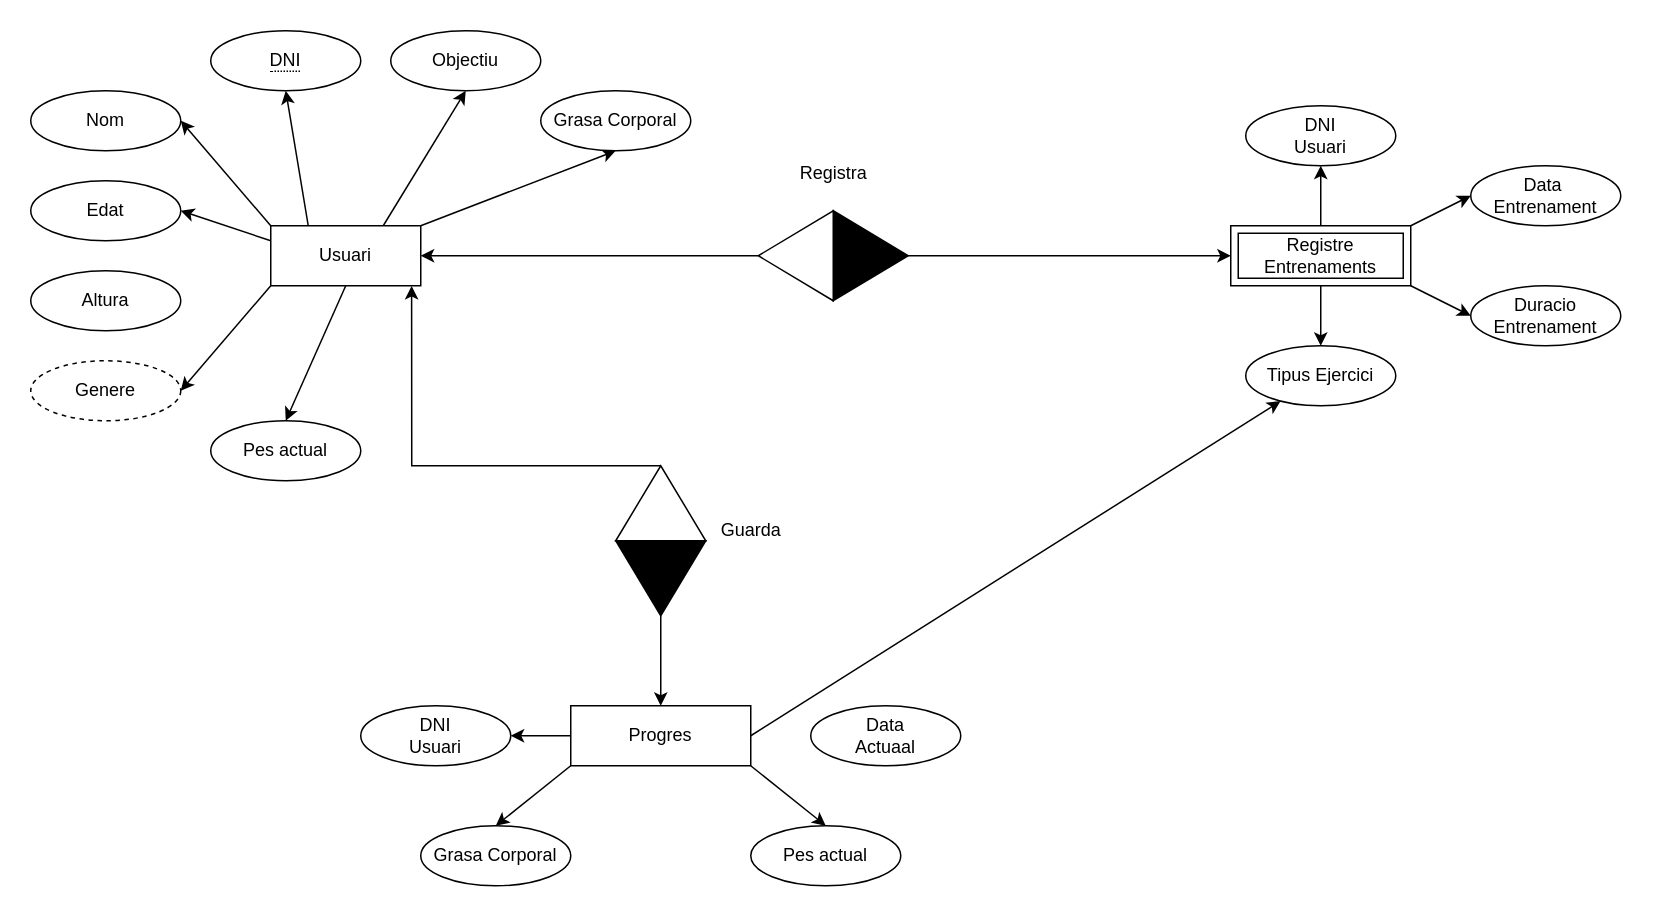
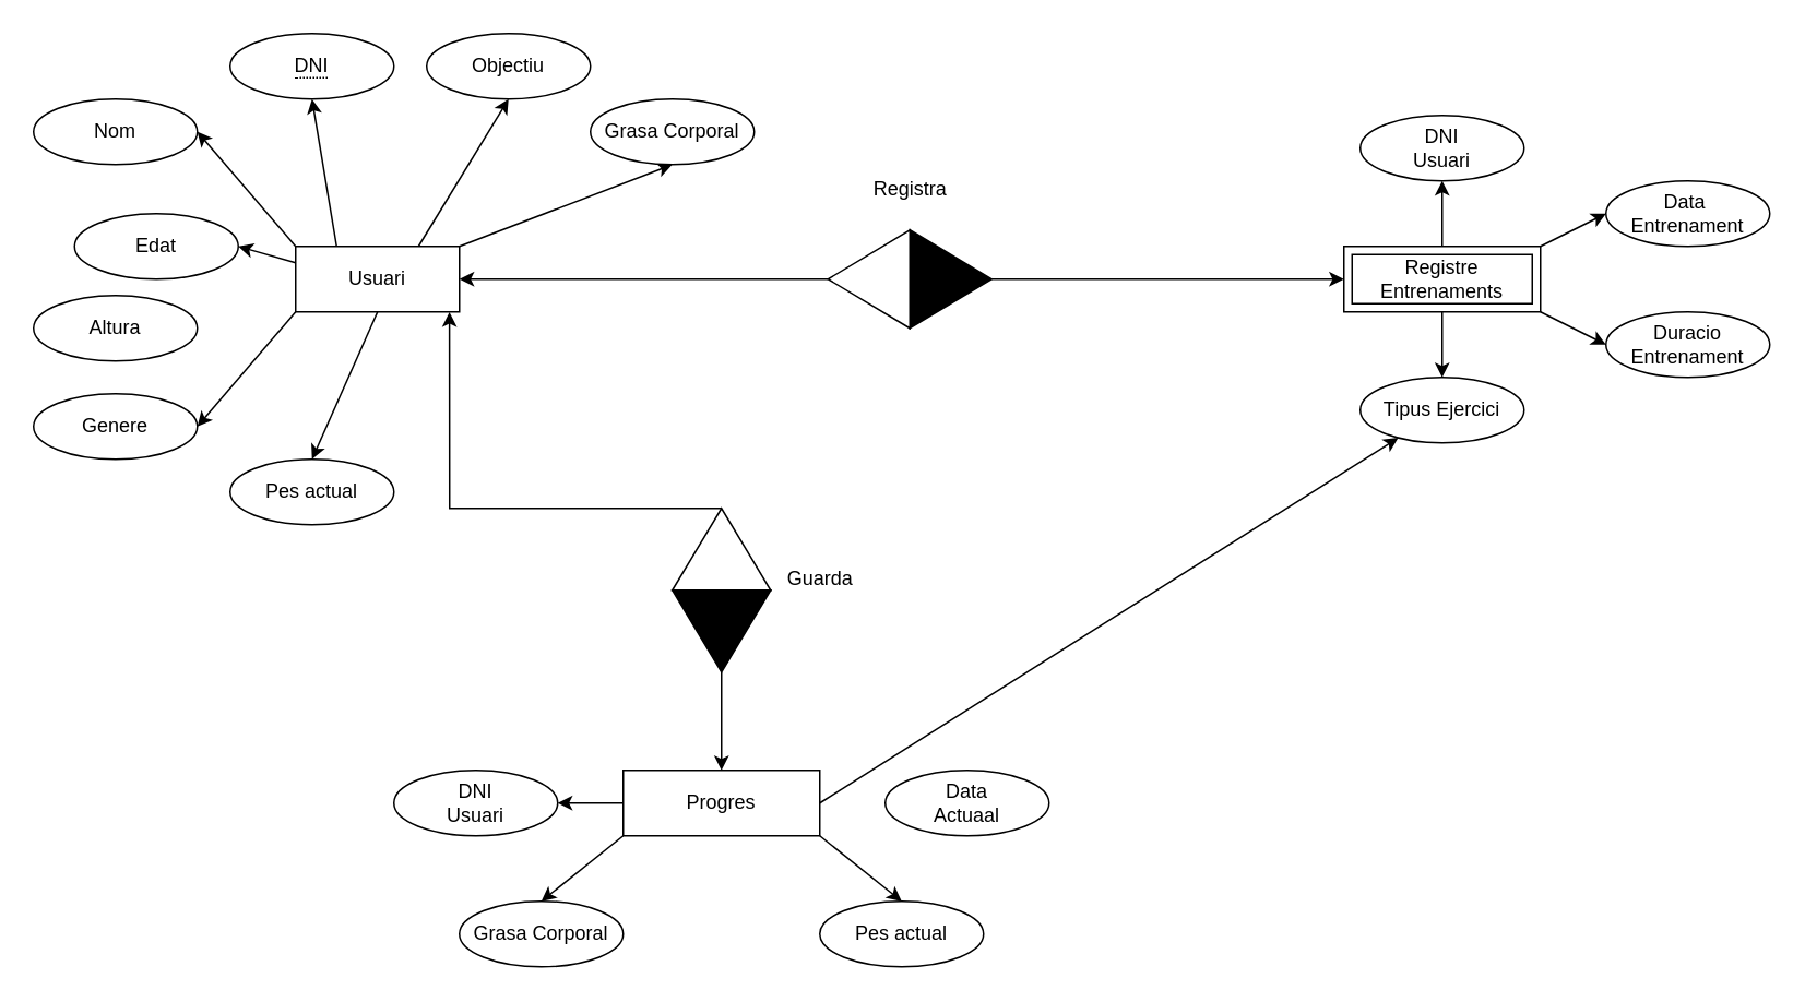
  <mxCell id="0" />
  <mxCell id="1" parent="0" />
  <mxCell id="2" style="edgeStyle=none;rounded=0;orthogonalLoop=1;jettySize=auto;html=1;exitX=0.25;exitY=0;exitDx=0;exitDy=0;entryX=0.5;entryY=1;entryDx=0;entryDy=0;" edge="1" parent="1" source="9" target="29"><mxGeometry relative="1" as="geometry" /></mxCell>
  <mxCell id="3" style="edgeStyle=none;rounded=0;orthogonalLoop=1;jettySize=auto;html=1;exitX=0.75;exitY=0;exitDx=0;exitDy=0;entryX=0.5;entryY=1;entryDx=0;entryDy=0;" edge="1" parent="1" source="9" target="20"><mxGeometry relative="1" as="geometry" /></mxCell>
  <mxCell id="4" style="edgeStyle=none;rounded=0;orthogonalLoop=1;jettySize=auto;html=1;exitX=1;exitY=0;exitDx=0;exitDy=0;entryX=0.5;entryY=1;entryDx=0;entryDy=0;" edge="1" parent="1" source="9" target="15"><mxGeometry relative="1" as="geometry" /></mxCell>
  <mxCell id="5" style="edgeStyle=none;rounded=0;orthogonalLoop=1;jettySize=auto;html=1;exitX=0;exitY=0;exitDx=0;exitDy=0;entryX=1;entryY=0.5;entryDx=0;entryDy=0;" edge="1" parent="1" source="9" target="21"><mxGeometry relative="1" as="geometry" /></mxCell>
  <mxCell id="6" style="edgeStyle=none;rounded=0;orthogonalLoop=1;jettySize=auto;html=1;exitX=0;exitY=0.25;exitDx=0;exitDy=0;entryX=1;entryY=0.5;entryDx=0;entryDy=0;" edge="1" parent="1" source="9" target="19"><mxGeometry relative="1" as="geometry" /></mxCell>
  <mxCell id="7" style="edgeStyle=none;rounded=0;orthogonalLoop=1;jettySize=auto;html=1;exitX=0;exitY=1;exitDx=0;exitDy=0;entryX=1;entryY=0.5;entryDx=0;entryDy=0;" edge="1" parent="1" source="9" target="17"><mxGeometry relative="1" as="geometry" /></mxCell>
  <mxCell id="8" style="edgeStyle=none;rounded=0;orthogonalLoop=1;jettySize=auto;html=1;exitX=0.5;exitY=1;exitDx=0;exitDy=0;entryX=0.5;entryY=0;entryDx=0;entryDy=0;" edge="1" parent="1" source="9" target="16"><mxGeometry relative="1" as="geometry" /></mxCell>
  <mxCell id="9" value="Usuari" style="whiteSpace=wrap;html=1;align=center;" vertex="1" parent="1"><mxGeometry x="180" y="150" width="100" height="40" as="geometry" /></mxCell>
  <mxCell id="10" style="edgeStyle=none;rounded=0;orthogonalLoop=1;jettySize=auto;html=1;exitX=0;exitY=1;exitDx=0;exitDy=0;entryX=0.5;entryY=0;entryDx=0;entryDy=0;" edge="1" parent="1" source="14" target="28"><mxGeometry relative="1" as="geometry" /></mxCell>
  <mxCell id="11" style="edgeStyle=none;rounded=0;orthogonalLoop=1;jettySize=auto;html=1;exitX=0;exitY=0.5;exitDx=0;exitDy=0;entryX=1;entryY=0.5;entryDx=0;entryDy=0;" edge="1" parent="1" source="14" target="27"><mxGeometry relative="1" as="geometry" /></mxCell>
  <mxCell id="12" style="edgeStyle=none;rounded=0;orthogonalLoop=1;jettySize=auto;html=1;exitX=1;exitY=0.5;exitDx=0;exitDy=0;" edge="1" parent="1" source="14" target="24"><mxGeometry relative="1" as="geometry" /></mxCell>
  <mxCell id="13" style="edgeStyle=none;rounded=0;orthogonalLoop=1;jettySize=auto;html=1;exitX=1;exitY=1;exitDx=0;exitDy=0;entryX=0.5;entryY=0;entryDx=0;entryDy=0;" edge="1" parent="1" source="14" target="47"><mxGeometry relative="1" as="geometry" /></mxCell>
  <mxCell id="14" value="Progres" style="whiteSpace=wrap;html=1;align=center;" vertex="1" parent="1"><mxGeometry x="380" y="470" width="120" height="40" as="geometry" /></mxCell>
  <mxCell id="15" value="Grasa Corporal" style="ellipse;whiteSpace=wrap;html=1;align=center;" vertex="1" parent="1"><mxGeometry x="360" y="60" width="100" height="40" as="geometry" /></mxCell>
  <mxCell id="16" value="Pes actual" style="ellipse;whiteSpace=wrap;html=1;align=center;" vertex="1" parent="1"><mxGeometry y="280" width="100" height="40" as="geometry" x="140" /></mxCell>
- <mxCell id="17" value="Genere" style="ellipse;whiteSpace=wrap;html=1;align=center;dashed=1;" vertex="1" parent="1"><mxGeometry x="20" y="240" width="100" height="40" as="geometry" /></mxCell>
+ <mxCell id="17" value="Genere" style="ellipse;whiteSpace=wrap;html=1;align=center;" vertex="1" parent="1"><mxGeometry x="20" y="240" width="100" height="40" as="geometry" /></mxCell>
  <mxCell id="18" value="Altura" style="ellipse;whiteSpace=wrap;html=1;align=center;" vertex="1" parent="1"><mxGeometry x="20" y="180" width="100" height="40" as="geometry" /></mxCell>
- <mxCell id="19" value="Edat" style="ellipse;whiteSpace=wrap;html=1;align=center;" vertex="1" parent="1"><mxGeometry x="20" y="120" width="100" height="40" as="geometry" /></mxCell>
+ <mxCell id="19" value="Edat" style="ellipse;whiteSpace=wrap;html=1;align=center;" vertex="1" parent="1"><mxGeometry x="45" y="130" width="100" height="40" as="geometry" /></mxCell>
  <mxCell id="20" value="Objectiu" style="ellipse;whiteSpace=wrap;html=1;align=center;" vertex="1" parent="1"><mxGeometry x="260" y="20" width="100" height="40" as="geometry" /></mxCell>
  <mxCell id="21" value="Nom" style="ellipse;whiteSpace=wrap;html=1;align=center;" vertex="1" parent="1"><mxGeometry x="20" y="60" width="100" height="40" as="geometry" /></mxCell>
  <mxCell id="22" value="Duracio&lt;div&gt;Entrenament&lt;/div&gt;" style="ellipse;whiteSpace=wrap;html=1;align=center;" vertex="1" parent="1"><mxGeometry x="980" y="190" width="100" height="40" as="geometry" /></mxCell>
  <mxCell id="23" value="DNI&lt;div&gt;Usuari&lt;/div&gt;" style="ellipse;whiteSpace=wrap;html=1;align=center;" vertex="1" parent="1"><mxGeometry x="830" y="70" width="100" height="40" as="geometry" /></mxCell>
  <mxCell id="24" value="Tipus Ejercici" style="ellipse;whiteSpace=wrap;html=1;align=center;" vertex="1" parent="1"><mxGeometry x="830" y="230" width="100" height="40" as="geometry" /></mxCell>
  <mxCell id="25" value="Data&amp;nbsp;&lt;div&gt;Entrenament&lt;/div&gt;" style="ellipse;whiteSpace=wrap;html=1;align=center;" vertex="1" parent="1"><mxGeometry x="980" y="110" width="100" height="40" as="geometry" /></mxCell>
  <mxCell id="26" value="Data&lt;div&gt;Actuaal&lt;/div&gt;" style="ellipse;whiteSpace=wrap;html=1;align=center;" vertex="1" parent="1"><mxGeometry x="540" y="470" width="100" height="40" as="geometry" /></mxCell>
  <mxCell id="27" value="&lt;div&gt;DNI&lt;/div&gt;&lt;div&gt;Usuari&lt;/div&gt;" style="ellipse;whiteSpace=wrap;html=1;align=center;" vertex="1" parent="1"><mxGeometry x="240" y="470" width="100" height="40" as="geometry" /></mxCell>
  <mxCell id="28" value="Grasa Corporal" style="ellipse;whiteSpace=wrap;html=1;align=center;" vertex="1" parent="1"><mxGeometry x="280" y="550" width="100" height="40" as="geometry" /></mxCell>
  <mxCell id="29" value="&lt;span style=&quot;border-bottom: 1px dotted&quot;&gt;DNI&lt;/span&gt;" style="ellipse;whiteSpace=wrap;html=1;align=center;" vertex="1" parent="1"><mxGeometry y="20" width="100" height="40" as="geometry" x="140" /></mxCell>
  <mxCell id="30" style="edgeStyle=orthogonalEdgeStyle;rounded=0;orthogonalLoop=1;jettySize=auto;html=1;exitX=0.5;exitY=1;exitDx=0;exitDy=0;" edge="1" parent="1"><mxGeometry relative="1" as="geometry"><mxPoint x="810" y="307" as="sourcePoint" /><mxPoint x="810" y="307" as="targetPoint" /></mxGeometry></mxCell>
  <mxCell id="31" style="edgeStyle=orthogonalEdgeStyle;rounded=0;orthogonalLoop=1;jettySize=auto;html=1;exitX=0.5;exitY=1;exitDx=0;exitDy=0;" edge="1" parent="1" source="17" target="17"><mxGeometry relative="1" as="geometry" /></mxCell>
  <mxCell id="32" style="edgeStyle=none;rounded=0;orthogonalLoop=1;jettySize=auto;html=1;exitX=0;exitY=0;exitDx=30;exitDy=0;exitPerimeter=0;entryX=0.939;entryY=1.003;entryDx=0;entryDy=0;entryPerimeter=0;" edge="1" parent="1" source="33" target="9"><mxGeometry relative="1" as="geometry"><Array as="points"><mxPoint x="274" y="310" /></Array></mxGeometry></mxCell>
  <mxCell id="33" value="" style="verticalLabelPosition=bottom;verticalAlign=top;html=1;shape=mxgraph.basic.acute_triangle;dx=0.5;" vertex="1" parent="1"><mxGeometry x="410" y="310" width="60" height="50" as="geometry" /></mxCell>
  <mxCell id="34" style="edgeStyle=none;rounded=0;orthogonalLoop=1;jettySize=auto;html=1;exitX=0;exitY=0;exitDx=30;exitDy=0;exitPerimeter=0;" edge="1" parent="1" source="35" target="14"><mxGeometry relative="1" as="geometry" /></mxCell>
  <mxCell id="35" value="" style="verticalLabelPosition=bottom;verticalAlign=top;html=1;shape=mxgraph.basic.acute_triangle;dx=0.5;rotation=-180;fillColor=#000000;" vertex="1" parent="1"><mxGeometry x="410" y="360" width="60" height="50" as="geometry" /></mxCell>
  <mxCell id="36" style="edgeStyle=none;rounded=0;orthogonalLoop=1;jettySize=auto;html=1;exitX=0;exitY=0;exitDx=30;exitDy=0;exitPerimeter=0;entryX=0;entryY=0.5;entryDx=0;entryDy=0;" edge="1" parent="1" source="37"><mxGeometry relative="1" as="geometry"><mxPoint x="820" y="170" as="targetPoint" /></mxGeometry></mxCell>
  <mxCell id="37" value="" style="verticalLabelPosition=bottom;verticalAlign=top;html=1;shape=mxgraph.basic.acute_triangle;dx=0.5;rotation=90;fillColor=#000000;" vertex="1" parent="1"><mxGeometry x="550" y="145" width="60" height="50" as="geometry" /></mxCell>
  <mxCell id="38" style="edgeStyle=none;rounded=0;orthogonalLoop=1;jettySize=auto;html=1;exitX=0;exitY=0;exitDx=30;exitDy=0;exitPerimeter=0;entryX=1;entryY=0.5;entryDx=0;entryDy=0;" edge="1" parent="1" source="39" target="9"><mxGeometry relative="1" as="geometry" /></mxCell>
  <mxCell id="39" value="" style="verticalLabelPosition=bottom;verticalAlign=top;html=1;shape=mxgraph.basic.acute_triangle;dx=0.5;rotation=-90;" vertex="1" parent="1"><mxGeometry x="500" y="145" width="60" height="50" as="geometry" /></mxCell>
  <mxCell id="40" value="Registra" style="text;html=1;align=center;verticalAlign=middle;resizable=0;points=[];autosize=1;strokeColor=none;fillColor=none;" vertex="1" parent="1"><mxGeometry x="520" y="100" width="70" height="30" as="geometry" /></mxCell>
  <mxCell id="41" value="Guarda" style="text;html=1;align=center;verticalAlign=middle;resizable=0;points=[];autosize=1;strokeColor=none;fillColor=none;" vertex="1" parent="1"><mxGeometry x="470" y="338" width="60" height="30" as="geometry" /></mxCell>
  <mxCell id="42" style="edgeStyle=none;rounded=0;orthogonalLoop=1;jettySize=auto;html=1;exitX=0.5;exitY=0;exitDx=0;exitDy=0;entryX=0.5;entryY=1;entryDx=0;entryDy=0;" edge="1" parent="1" source="46" target="23"><mxGeometry relative="1" as="geometry" /></mxCell>
  <mxCell id="43" style="edgeStyle=none;rounded=0;orthogonalLoop=1;jettySize=auto;html=1;exitX=0.5;exitY=1;exitDx=0;exitDy=0;entryX=0.5;entryY=0;entryDx=0;entryDy=0;" edge="1" parent="1" source="46" target="24"><mxGeometry relative="1" as="geometry" /></mxCell>
  <mxCell id="44" style="edgeStyle=none;rounded=0;orthogonalLoop=1;jettySize=auto;html=1;exitX=1;exitY=1;exitDx=0;exitDy=0;entryX=0;entryY=0.5;entryDx=0;entryDy=0;" edge="1" parent="1" source="46" target="22"><mxGeometry relative="1" as="geometry" /></mxCell>
  <mxCell id="45" style="edgeStyle=none;rounded=0;orthogonalLoop=1;jettySize=auto;html=1;exitX=1;exitY=0;exitDx=0;exitDy=0;entryX=0;entryY=0.5;entryDx=0;entryDy=0;" edge="1" parent="1" source="46" target="25"><mxGeometry relative="1" as="geometry" /></mxCell>
  <mxCell id="46" value="Registre&lt;div&gt;Entrenaments&lt;/div&gt;" style="shape=ext;margin=3;double=1;whiteSpace=wrap;html=1;align=center;" vertex="1" parent="1"><mxGeometry x="820" y="150" width="120" height="40" as="geometry" /></mxCell>
  <mxCell id="47" value="Pes actual" style="ellipse;whiteSpace=wrap;html=1;align=center;" vertex="1" parent="1"><mxGeometry x="500" y="550" width="100" height="40" as="geometry" /></mxCell>
